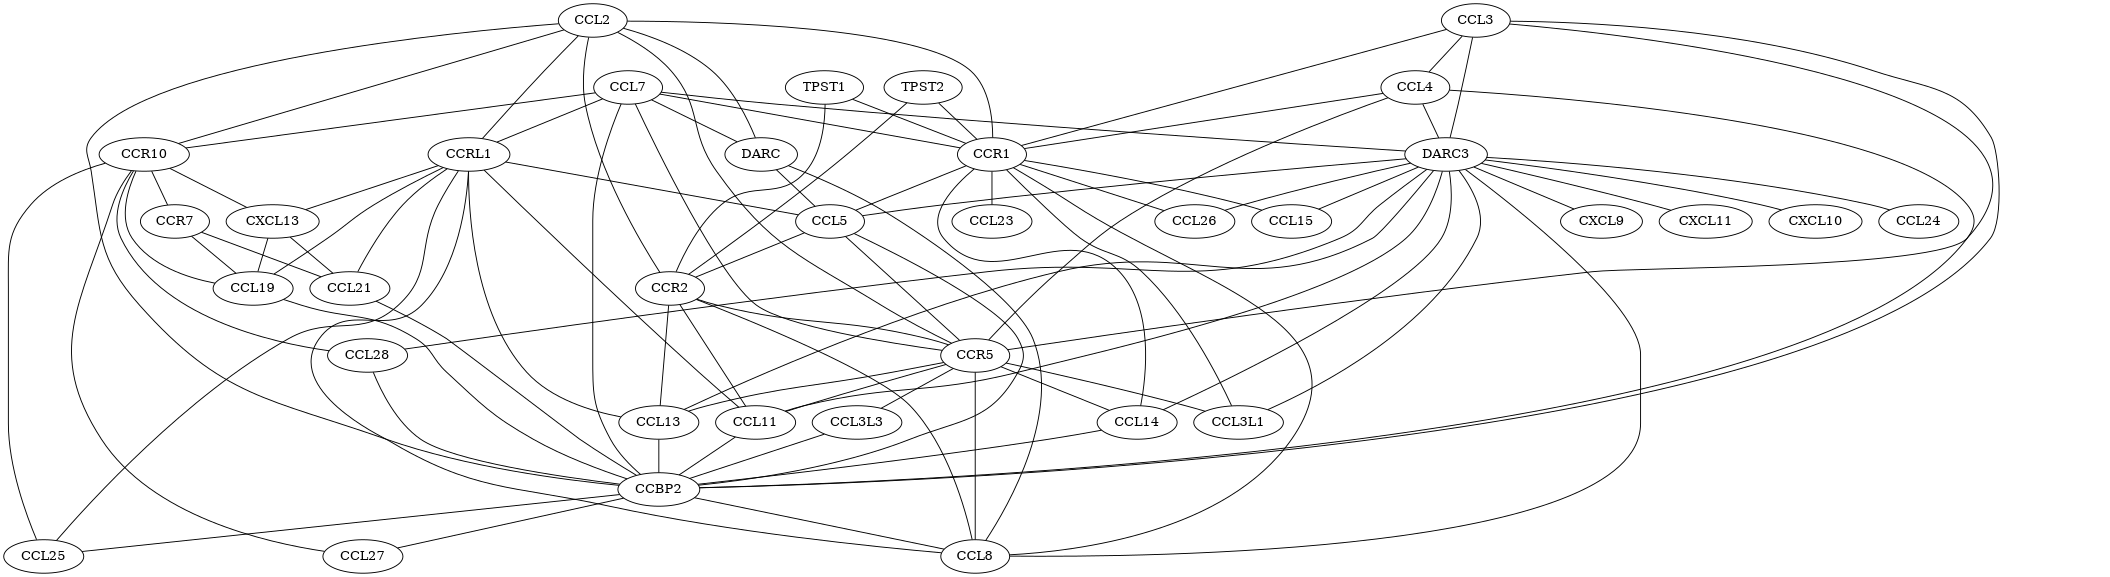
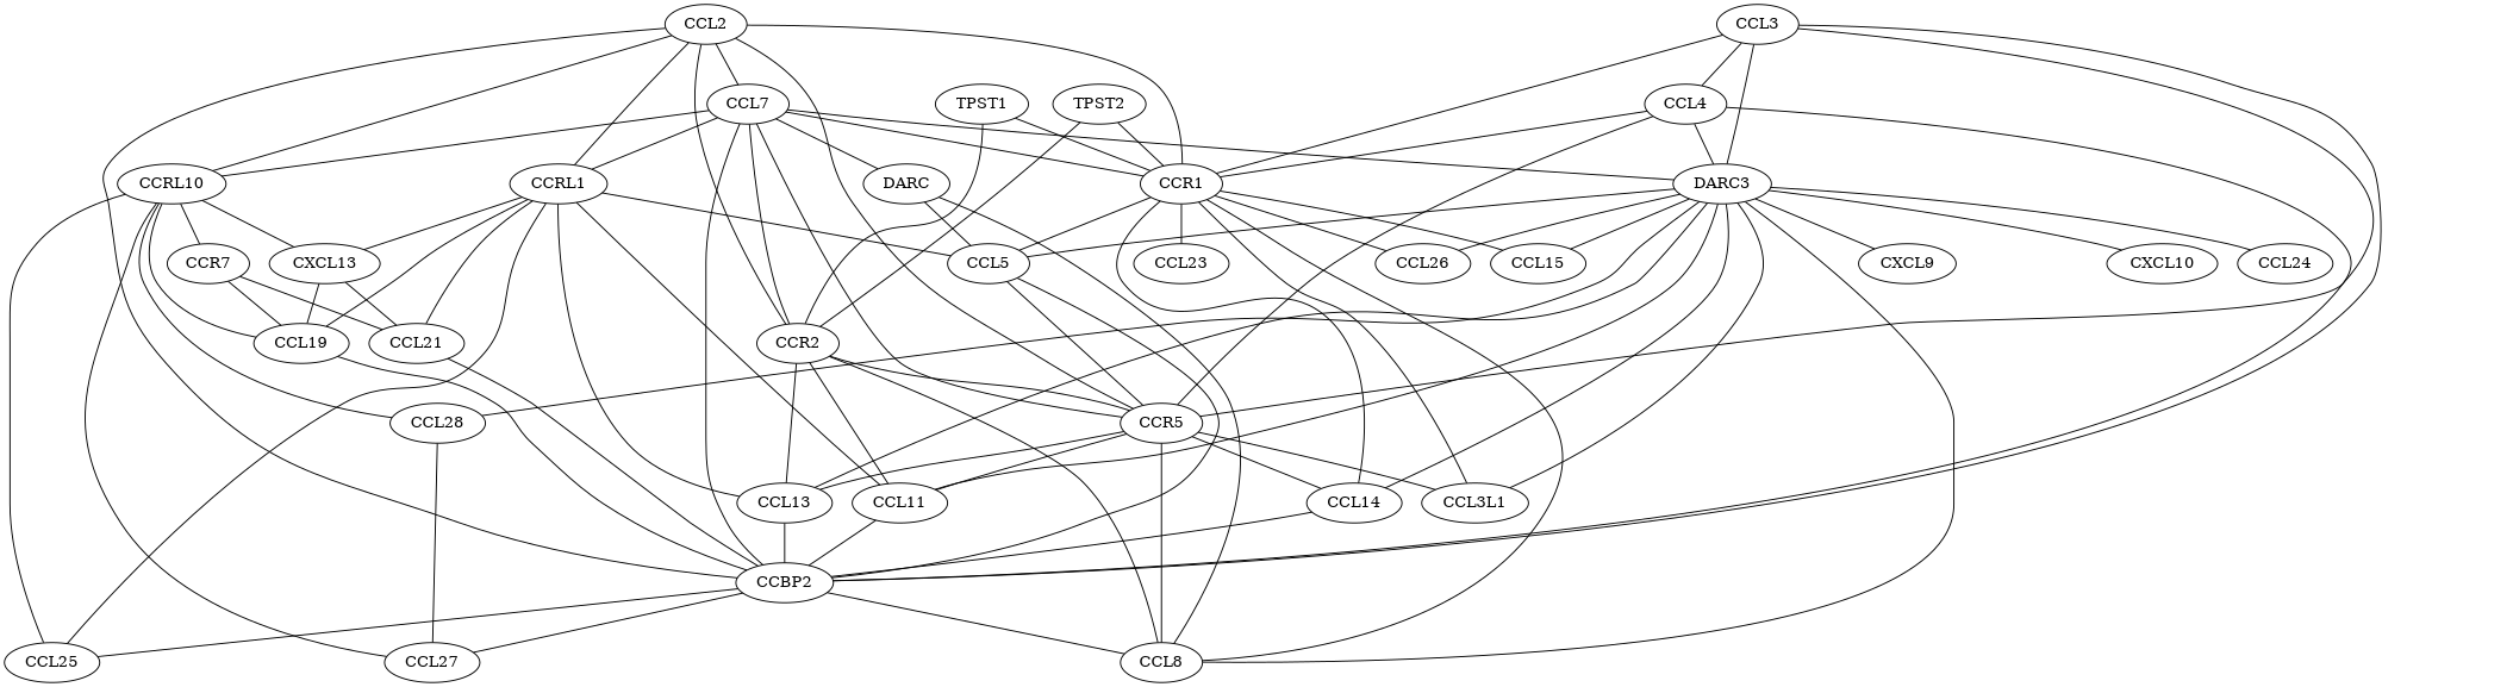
  strict graph {
    CCL2 [height=0.50 width=1.03]
-   CCR10 [height=0.50 width=1.22]
+   CCR10 [height=0.50 width=1.22 label=CCRL10]
    CCRL1 [height=0.50 width=1.22]
    CCR1 [height=0.50 width=1.03]
    CCR2 [height=0.50 width=1.03]
    CCR5 [height=0.50 width=1.03]
    DARC [height=0.50 width=1.08]
    CCBP2 [height=0.50 width=1.22]
    CCL19 [height=0.50 width=1.19]
    CCL28 [height=0.50 width=1.19]
    CCR7 [height=0.50 width=1.03]
    CXCL13 [height=0.50 width=1.39]
    CCL25 [height=0.50 width=1.19]
    CCL27 [height=0.50 width=1.19]
    CCL11 [height=0.50 width=1.19]
    CCL13 [height=0.50 width=1.19]
    CCL5 [height=0.50 width=1.03]
    CCL8 [height=0.50 width=1.03]
    CCL21 [height=0.50 width=1.19]
    CCL14 [height=0.50 width=1.19]
    CCL15 [height=0.50 width=1.19]
    CCL23 [height=0.50 width=1.19]
    CCL26 [height=0.50 width=1.19]
    CCL3L1 [height=0.50 width=1.33]
-   CCL3L3 [height=0.50 width=1.33]
    CCL3 [height=0.50 width=1.03]
    CCL4 [height=0.50 width=1.03]
    n28 [height=0.50 label=DARC3 width=1.03]
    CXCL9 [height=0.50 width=1.22]
-   CXCL11 [height=0.50 width=1.39]
    CXCL10 [height=0.50 width=1.39]
    CCL24 [height=0.50 width=1.19]
    TPST2 [height=0.50 width=1.17]
    CCL7 [height=0.50 width=1.03]
    TPST1 [height=0.50 width=1.17]
    CCL2 -- CCR10
    CCL2 -- CCRL1
    CCL2 -- CCR1
    CCL2 -- CCR2
    CCL2 -- CCR5
-   CCL2 -- DARC
+   CCL2 -- CCL7
    CCL2 -- CCBP2
    CCR10 -- CCL19
    CCR10 -- CCL28
    CCR10 -- CCR7
    CCR10 -- CXCL13
    CCR10 -- CCL25
    CCR10 -- CCL27
    CCRL1 -- CCL19
    CCRL1 -- CXCL13
    CCRL1 -- CCL25
    CCRL1 -- CCL11
    CCRL1 -- CCL13
    CCRL1 -- CCL5
-   CCRL1 -- CCL8
    CCRL1 -- CCL21
    CCR1 -- CCL5
    CCR1 -- CCL8
    CCR1 -- CCL14
    CCR1 -- CCL15
    CCR1 -- CCL23
    CCR1 -- CCL26
    CCR1 -- CCL3L1
    CCR2 -- CCR5
    CCR2 -- CCL11
    CCR2 -- CCL13
    CCR2 -- CCL8
    CCR5 -- CCL11
    CCR5 -- CCL13
    CCR5 -- CCL5
    CCR5 -- CCL8
    CCR5 -- CCL14
    CCR5 -- CCL3L1
-   CCR5 -- CCL3L3
    DARC -- CCL5
    DARC -- CCL8
    CCBP2 -- CCL25
    CCBP2 -- CCL27
    CCBP2 -- CCL8
    CCL19 -- CCBP2
-   CCL28 -- CCBP2
+   CCL28 -- CCL27
    CCR7 -- CCL19
    CCR7 -- CCL21
    CXCL13 -- CCL19
    CXCL13 -- CCL21
    CCL11 -- CCBP2
    CCL13 -- CCBP2
    CCL5 -- CCBP2
    CCL21 -- CCBP2
    CCL14 -- CCBP2
-   CCL3L3 -- CCBP2
    CCL3 -- CCR1
    CCL3 -- CCR5
    CCL3 -- CCBP2
    CCL3 -- CCL4
    CCL3 -- n28
    CCL4 -- CCR1
    CCL4 -- CCR5
    CCL4 -- CCBP2
    CCL4 -- n28
    n28 -- CCL28
    n28 -- CCL11
    n28 -- CCL13
    n28 -- CCL5
    n28 -- CCL8
    n28 -- CCL14
    n28 -- CCL15
    n28 -- CCL26
    n28 -- CCL3L1
    n28 -- CXCL9
-   n28 -- CXCL11
    n28 -- CXCL10
    n28 -- CCL24
    TPST2 -- CCR1
    TPST2 -- CCR2
    CCL7 -- CCR10
    CCL7 -- CCRL1
    CCL7 -- CCR1
-   CCL5 -- CCR2
+   CCL7 -- CCR2
    CCL7 -- CCR5
    CCL7 -- DARC
    CCL7 -- CCBP2
    CCL7 -- n28
    TPST1 -- CCR1
    TPST1 -- CCR2
  }
